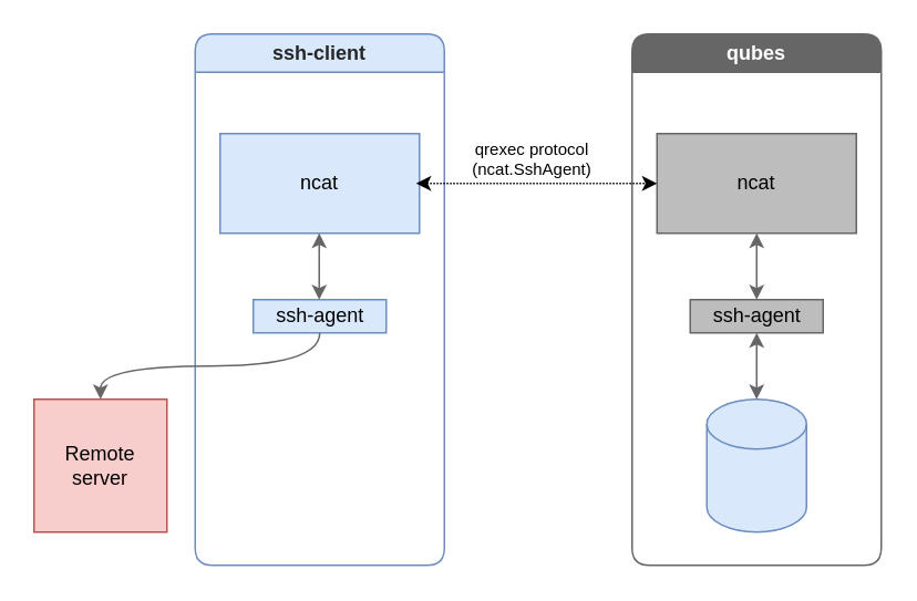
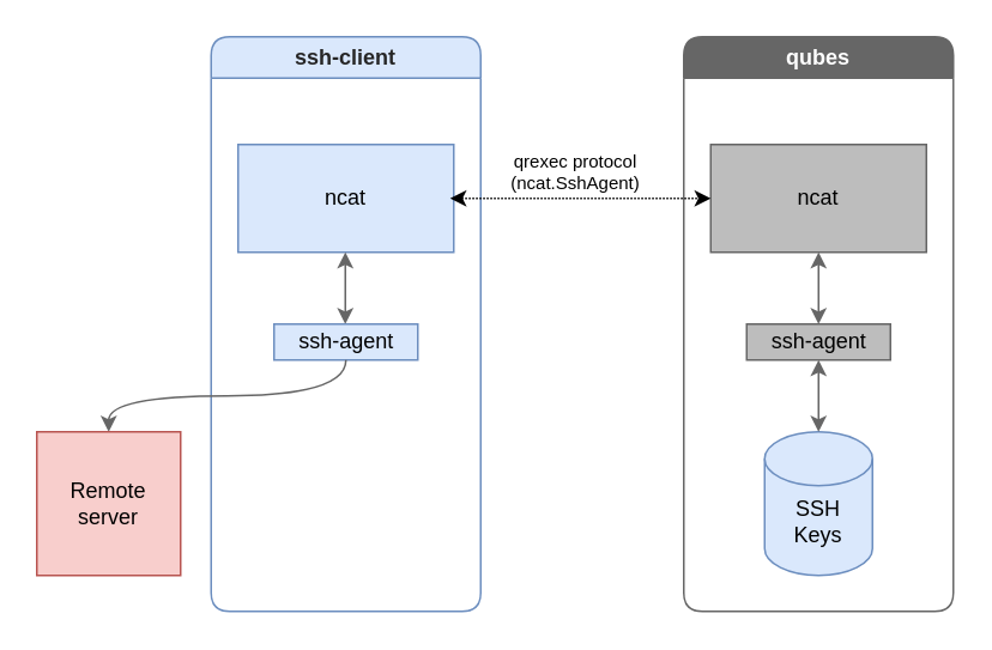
  <mxCell id="0" />
  <mxCell id="1" parent="0" />
  <mxCell id="2" value="qubes" style="swimlane;whiteSpace=wrap;html=1;rounded=1;shadow=0;glass=0;comic=0;startSize=23;swimlaneFillColor=#ffffff;fontColor=#ffffff;fillColor=#666666;strokeColor=#666666;" parent="1" vertex="1"><mxGeometry x="380" y="20" width="150" height="320" as="geometry" /></mxCell>
  <mxCell id="3" value="" style="shape=cylinder3;whiteSpace=wrap;html=1;boundedLbl=1;backgroundOutline=1;size=15;rounded=0;glass=0;comic=0;strokeColor=#6C8EBF;strokeWidth=1;fillColor=#DAE8FC;" parent="2" vertex="1"><mxGeometry x="45" y="220" width="60" height="80" as="geometry" /></mxCell>
+ <mxCell id="4" value="&lt;div&gt;SSH Keys&lt;/div&gt;" style="text;html=1;strokeColor=none;fillColor=none;align=center;verticalAlign=middle;whiteSpace=wrap;rounded=0;glass=0;comic=0;" parent="2" vertex="1"><mxGeometry x="55" y="260" width="40" height="20" as="geometry" /></mxCell>
  <mxCell id="5" value="" style="rounded=0;whiteSpace=wrap;html=1;glass=0;comic=0;strokeWidth=1;fillColor=#BDBDBD;strokeColor=#666666;" parent="2" vertex="1"><mxGeometry x="15" y="60" width="120" height="60" as="geometry" /></mxCell>
  <mxCell id="6" value="" style="rounded=0;whiteSpace=wrap;html=1;glass=0;comic=0;strokeWidth=1;fillColor=#BDBDBD;strokeColor=#666666;" parent="2" vertex="1"><mxGeometry x="35" y="160" width="80" height="20" as="geometry" /></mxCell>
  <mxCell id="7" value="" style="endArrow=classic;startArrow=classic;html=1;entryX=0.5;entryY=1;entryDx=0;entryDy=0;exitX=0.5;exitY=0;exitDx=0;exitDy=0;exitPerimeter=0;strokeColor=#666666;" parent="2" source="3" target="6" edge="1"><mxGeometry width="50" height="50" relative="1" as="geometry"><mxPoint x="70" y="220" as="sourcePoint" /><mxPoint x="120" y="170" as="targetPoint" /></mxGeometry></mxCell>
  <mxCell id="8" value="&lt;div&gt;ssh-agent&lt;/div&gt;" style="text;html=1;strokeColor=none;fillColor=none;align=center;verticalAlign=middle;whiteSpace=wrap;rounded=0;glass=0;comic=0;" parent="2" vertex="1"><mxGeometry x="42.5" y="160" width="65" height="20" as="geometry" /></mxCell>
  <mxCell id="9" value="" style="endArrow=classic;startArrow=classic;html=1;strokeColor=#666666;entryX=0.5;entryY=1;entryDx=0;entryDy=0;exitX=0.5;exitY=0;exitDx=0;exitDy=0;" parent="2" source="8" target="5" edge="1"><mxGeometry width="50" height="50" relative="1" as="geometry"><mxPoint x="70" y="160" as="sourcePoint" /><mxPoint x="120" y="110" as="targetPoint" /></mxGeometry></mxCell>
  <mxCell id="10" value="ncat" style="text;html=1;strokeColor=none;fillColor=none;align=center;verticalAlign=middle;whiteSpace=wrap;rounded=0;glass=0;comic=0;" parent="2" vertex="1"><mxGeometry x="55" y="80" width="40" height="20" as="geometry" /></mxCell>
  <mxCell id="11" value="&lt;font color=&quot;#262626&quot;&gt;ssh-client&lt;/font&gt;" style="swimlane;whiteSpace=wrap;html=1;rounded=1;shadow=0;glass=0;comic=0;strokeColor=#6c8ebf;fillColor=#dae8fc;startSize=23;swimlaneFillColor=#ffffff;" parent="1" vertex="1"><mxGeometry x="117" y="20" width="150" height="320" as="geometry"><mxRectangle x="337" y="40" width="120" height="23" as="alternateBounds" /></mxGeometry></mxCell>
  <mxCell id="12" value="" style="rounded=0;whiteSpace=wrap;html=1;glass=0;comic=0;strokeWidth=1;fillColor=#DAE8FC;strokeColor=#6C8EBF;" parent="11" vertex="1"><mxGeometry x="15" y="60" width="120" height="60" as="geometry" /></mxCell>
  <mxCell id="13" value="" style="endArrow=classic;startArrow=classic;html=1;entryX=0;entryY=0.5;entryDx=0;entryDy=0;dashed=1;dashPattern=1 1;" parent="11" target="5" edge="1"><mxGeometry width="50" height="50" relative="1" as="geometry"><mxPoint x="133" y="90" as="sourcePoint" /><mxPoint x="183" y="40" as="targetPoint" /></mxGeometry></mxCell>
  <mxCell id="14" value="ncat" style="text;html=1;strokeColor=none;fillColor=none;align=center;verticalAlign=middle;whiteSpace=wrap;rounded=0;glass=0;comic=0;" parent="11" vertex="1"><mxGeometry x="45" y="80" width="60" height="20" as="geometry" /></mxCell>
  <mxCell id="15" value="" style="endArrow=classic;startArrow=classic;html=1;strokeColor=#666666;entryX=0.5;entryY=1;entryDx=0;entryDy=0;exitX=0.5;exitY=0;exitDx=0;exitDy=0;" parent="11" edge="1"><mxGeometry width="50" height="50" relative="1" as="geometry"><mxPoint x="74.66" y="160" as="sourcePoint" /><mxPoint x="74.66" y="120" as="targetPoint" /></mxGeometry></mxCell>
  <mxCell id="16" value="" style="rounded=0;whiteSpace=wrap;html=1;glass=0;comic=0;strokeWidth=1;fillColor=#dae8fc;strokeColor=#6c8ebf;" parent="11" vertex="1"><mxGeometry x="35" y="160" width="80" height="20" as="geometry" /></mxCell>
  <mxCell id="17" value="&lt;div&gt;ssh-agent&lt;/div&gt;" style="text;html=1;strokeColor=none;fillColor=none;align=center;verticalAlign=middle;whiteSpace=wrap;rounded=0;glass=0;comic=0;" parent="11" vertex="1"><mxGeometry x="42.5" y="160" width="65" height="20" as="geometry" /></mxCell>
  <mxCell id="18" value="&lt;div style=&quot;font-size: 10px&quot;&gt;&lt;font style=&quot;font-size: 10px&quot;&gt;qrexec protocol&lt;/font&gt;&lt;/div&gt;&lt;div style=&quot;font-size: 10px&quot;&gt;&lt;font style=&quot;font-size: 10px&quot;&gt;(ncat.SshAgent)&lt;br&gt;&lt;/font&gt;&lt;/div&gt;" style="text;html=1;strokeColor=none;fillColor=none;align=center;verticalAlign=middle;whiteSpace=wrap;rounded=0;glass=0;comic=0;" parent="1" vertex="1"><mxGeometry x="300" y="90" width="40" height="10" as="geometry" /></mxCell>
  <mxCell id="19" style="edgeStyle=orthogonalEdgeStyle;curved=1;rounded=0;orthogonalLoop=1;jettySize=auto;html=1;exitX=0.5;exitY=1;exitDx=0;exitDy=0;strokeColor=#666666;" parent="1" source="17" edge="1"><mxGeometry relative="1" as="geometry"><mxPoint x="60" y="240" as="targetPoint" /><Array as="points"><mxPoint x="192" y="220" /><mxPoint x="60" y="220" /></Array></mxGeometry></mxCell>
  <mxCell id="20" value="" style="whiteSpace=wrap;html=1;aspect=fixed;rounded=0;glass=0;comic=0;strokeColor=#b85450;strokeWidth=1;fillColor=#f8cecc;" parent="1" vertex="1"><mxGeometry x="20" y="240" width="80" height="80" as="geometry" /></mxCell>
  <mxCell id="21" value="Remote server" style="text;html=1;strokeColor=none;fillColor=none;align=center;verticalAlign=middle;whiteSpace=wrap;rounded=0;glass=0;comic=0;" parent="1" vertex="1"><mxGeometry x="40" y="270" width="40" height="20" as="geometry" /></mxCell>
